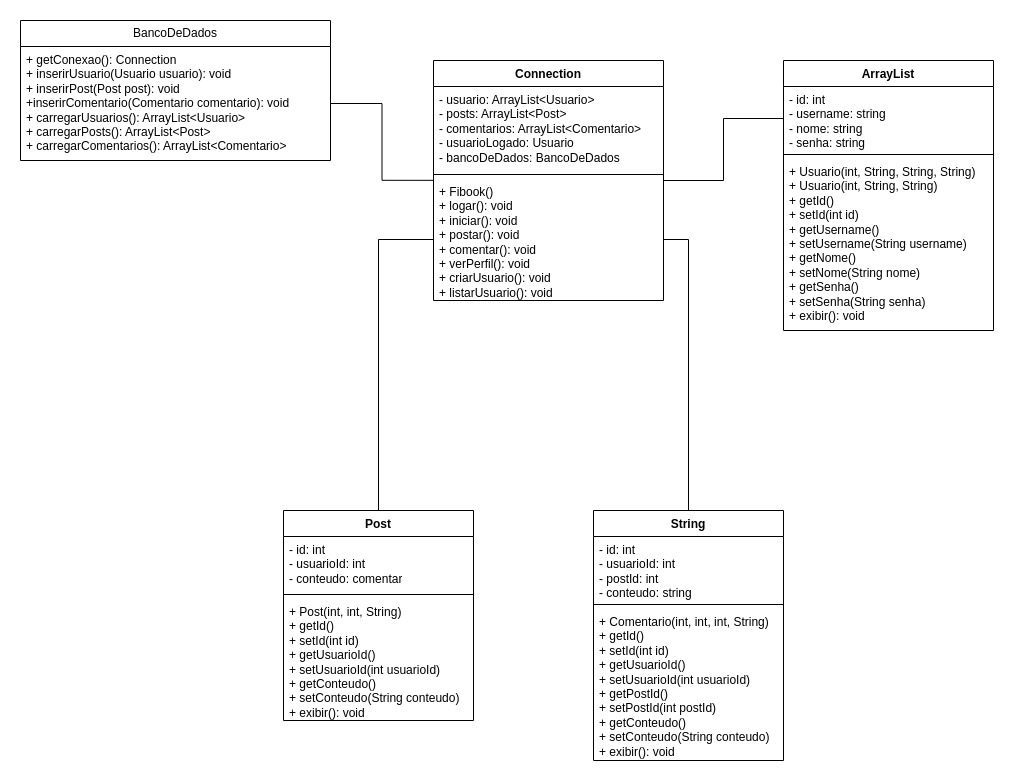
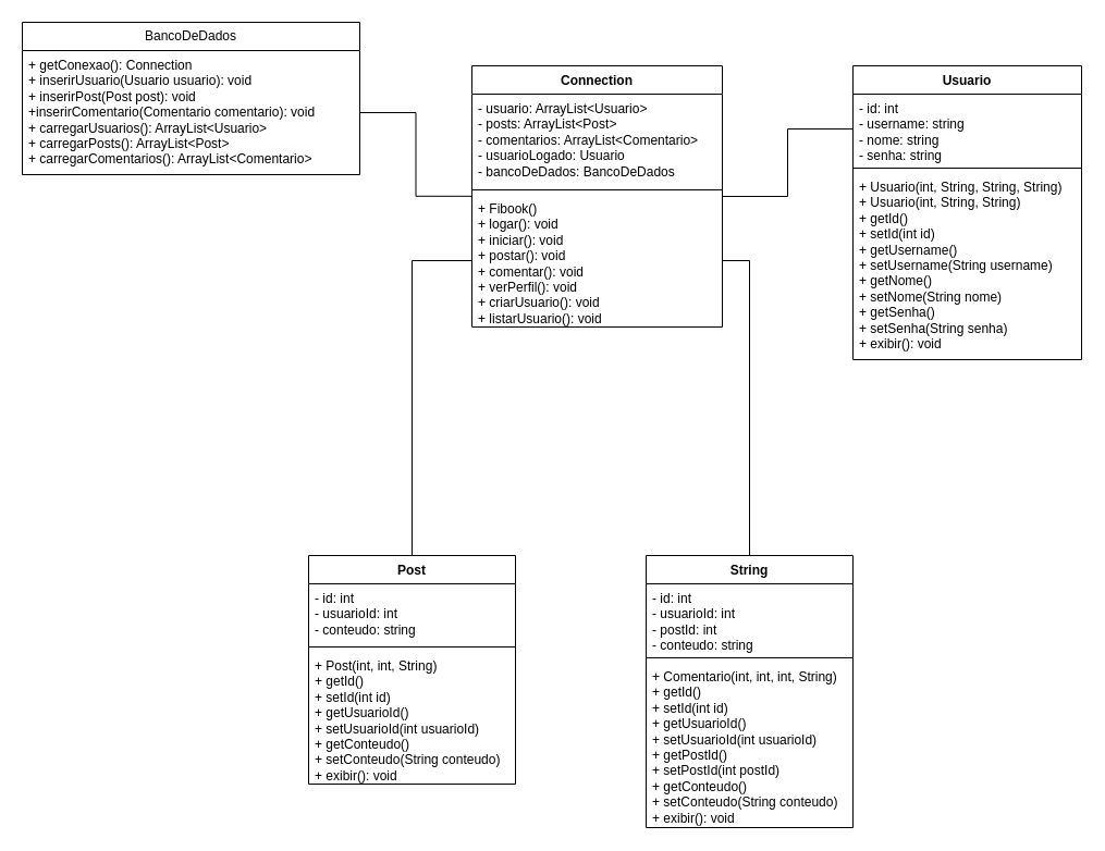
  <mxCell id="0" />
  <mxCell id="1" parent="0" />
- <mxCell id="2" value="ArrayList" style="swimlane;fontStyle=1;align=center;verticalAlign=top;childLayout=stackLayout;horizontal=1;startSize=26;horizontalStack=0;resizeParent=1;resizeParentMax=0;resizeLast=0;collapsible=1;marginBottom=0;whiteSpace=wrap;html=1;" parent="1" vertex="1"><mxGeometry x="783" y="60" width="210" height="270" as="geometry" /></mxCell>
+ <mxCell id="2" value="Usuario" style="swimlane;fontStyle=1;align=center;verticalAlign=top;childLayout=stackLayout;horizontal=1;startSize=26;horizontalStack=0;resizeParent=1;resizeParentMax=0;resizeLast=0;collapsible=1;marginBottom=0;whiteSpace=wrap;html=1;" parent="1" vertex="1"><mxGeometry x="783" y="60" width="210" height="270" as="geometry" /></mxCell>
  <mxCell id="3" value="- id: int&lt;br&gt;- username: string&lt;br&gt;- nome: string&lt;br&gt;- senha: string" style="text;strokeColor=none;fillColor=none;align=left;verticalAlign=top;spacingLeft=4;spacingRight=4;overflow=hidden;rotatable=0;points=[[0,0.5],[1,0.5]];portConstraint=eastwest;whiteSpace=wrap;html=1;" parent="2" vertex="1"><mxGeometry y="26" width="210" height="64" as="geometry" /></mxCell>
  <mxCell id="4" value="" style="line;strokeWidth=1;fillColor=none;align=left;verticalAlign=middle;spacingTop=-1;spacingLeft=3;spacingRight=3;rotatable=0;labelPosition=right;points=[];portConstraint=eastwest;strokeColor=inherit;" parent="2" vertex="1"><mxGeometry y="90" width="210" height="8" as="geometry" /></mxCell>
  <mxCell id="5" value="+ Usuario(int, String, String, String)&lt;br&gt;+ Usuario(int, String, String)&lt;br&gt;+ getId()&lt;br&gt;+ setId(int id)&lt;br&gt;+ getUsername()&lt;br&gt;+ setUsername(String username)&lt;br&gt;+ getNome()&lt;br&gt;+ setNome(String nome)&lt;br&gt;+ getSenha()&lt;br&gt;+ setSenha(String senha)&lt;br&gt;+ exibir(): void" style="text;strokeColor=none;fillColor=none;align=left;verticalAlign=top;spacingLeft=4;spacingRight=4;overflow=hidden;rotatable=0;points=[[0,0.5],[1,0.5]];portConstraint=eastwest;whiteSpace=wrap;html=1;" parent="2" vertex="1"><mxGeometry y="98" width="210" height="172" as="geometry" /></mxCell>
  <mxCell id="6" style="edgeStyle=orthogonalEdgeStyle;rounded=0;orthogonalLoop=1;jettySize=auto;html=1;endArrow=none;endFill=0;" edge="1" parent="1" source="7" target="3"><mxGeometry relative="1" as="geometry" /></mxCell>
  <mxCell id="7" value="Connection" style="swimlane;fontStyle=1;align=center;verticalAlign=top;childLayout=stackLayout;horizontal=1;startSize=26;horizontalStack=0;resizeParent=1;resizeParentMax=0;resizeLast=0;collapsible=1;marginBottom=0;whiteSpace=wrap;html=1;" vertex="1" parent="1"><mxGeometry x="433" y="60" width="230" height="240" as="geometry" /></mxCell>
  <mxCell id="8" value="- usuario: ArrayList&amp;lt;Usuario&amp;gt;&lt;br&gt;- posts: ArrayList&amp;lt;Post&amp;gt;&lt;br&gt;- comentarios: ArrayList&amp;lt;Comentario&amp;gt;&lt;br&gt;- usuarioLogado: Usuario&lt;br&gt;- bancoDeDados: BancoDeDados" style="text;strokeColor=none;fillColor=none;align=left;verticalAlign=top;spacingLeft=4;spacingRight=4;overflow=hidden;rotatable=0;points=[[0,0.5],[1,0.5]];portConstraint=eastwest;whiteSpace=wrap;html=1;" vertex="1" parent="7"><mxGeometry y="26" width="230" height="84" as="geometry" /></mxCell>
  <mxCell id="9" value="" style="line;strokeWidth=1;fillColor=none;align=left;verticalAlign=middle;spacingTop=-1;spacingLeft=3;spacingRight=3;rotatable=0;labelPosition=right;points=[];portConstraint=eastwest;strokeColor=inherit;" vertex="1" parent="7"><mxGeometry y="110" width="230" height="8" as="geometry" /></mxCell>
  <mxCell id="10" value="+ Fibook()&lt;br&gt;+ logar(): void&lt;br&gt;+ iniciar(): void&lt;br&gt;+ postar(): void&lt;br&gt;+ comentar(): void&lt;br&gt;+ verPerfil(): void&lt;br&gt;+ criarUsuario(): void&lt;br&gt;+ listarUsuario(): void" style="text;strokeColor=none;fillColor=none;align=left;verticalAlign=top;spacingLeft=4;spacingRight=4;overflow=hidden;rotatable=0;points=[[0,0.5],[1,0.5]];portConstraint=eastwest;whiteSpace=wrap;html=1;" vertex="1" parent="7"><mxGeometry y="118" width="230" height="122" as="geometry" /></mxCell>
  <mxCell id="11" value="BancoDeDados" style="swimlane;fontStyle=0;childLayout=stackLayout;horizontal=1;startSize=26;fillColor=none;horizontalStack=0;resizeParent=1;resizeParentMax=0;resizeLast=0;collapsible=1;marginBottom=0;whiteSpace=wrap;html=1;" vertex="1" parent="1"><mxGeometry x="20" y="20" width="310" height="140" as="geometry" /></mxCell>
  <mxCell id="12" value="+ getConexao(): Connection&lt;br style=&quot;border-color: var(--border-color);&quot;&gt;+ inserirUsuario(Usuario usuario): void&lt;br style=&quot;border-color: var(--border-color);&quot;&gt;+ inserirPost(Post post): void&lt;br style=&quot;border-color: var(--border-color);&quot;&gt;+inserirComentario(Comentario comentario): void&lt;br style=&quot;border-color: var(--border-color);&quot;&gt;+ carregarUsuarios(): ArrayList&amp;lt;Usuario&amp;gt;&lt;br style=&quot;border-color: var(--border-color);&quot;&gt;+ carregarPosts(): ArrayList&amp;lt;Post&amp;gt;&lt;br style=&quot;border-color: var(--border-color);&quot;&gt;+ carregarComentarios(): ArrayList&amp;lt;Comentario&amp;gt;" style="text;strokeColor=none;fillColor=none;align=left;verticalAlign=top;spacingLeft=4;spacingRight=4;overflow=hidden;rotatable=0;points=[[0,0.5],[1,0.5]];portConstraint=eastwest;whiteSpace=wrap;html=1;" vertex="1" parent="11"><mxGeometry y="26" width="310" height="114" as="geometry" /></mxCell>
  <mxCell id="13" style="edgeStyle=orthogonalEdgeStyle;rounded=0;orthogonalLoop=1;jettySize=auto;html=1;endArrow=none;endFill=0;" edge="1" parent="1" source="14" target="10"><mxGeometry relative="1" as="geometry" /></mxCell>
  <mxCell id="14" value="Post&lt;br&gt;" style="swimlane;fontStyle=1;align=center;verticalAlign=top;childLayout=stackLayout;horizontal=1;startSize=26;horizontalStack=0;resizeParent=1;resizeParentMax=0;resizeLast=0;collapsible=1;marginBottom=0;whiteSpace=wrap;html=1;" vertex="1" parent="1"><mxGeometry x="283" y="510" width="190" height="210" as="geometry" /></mxCell>
- <mxCell id="15" value="- id: int&lt;br&gt;- usuarioId: int&lt;br&gt;- conteudo: comentar" style="text;strokeColor=none;fillColor=none;align=left;verticalAlign=top;spacingLeft=4;spacingRight=4;overflow=hidden;rotatable=0;points=[[0,0.5],[1,0.5]];portConstraint=eastwest;whiteSpace=wrap;html=1;" vertex="1" parent="14"><mxGeometry y="26" width="190" height="54" as="geometry" /></mxCell>
+ <mxCell id="15" value="- id: int&lt;br&gt;- usuarioId: int&lt;br&gt;- conteudo: string" style="text;strokeColor=none;fillColor=none;align=left;verticalAlign=top;spacingLeft=4;spacingRight=4;overflow=hidden;rotatable=0;points=[[0,0.5],[1,0.5]];portConstraint=eastwest;whiteSpace=wrap;html=1;" vertex="1" parent="14"><mxGeometry y="26" width="190" height="54" as="geometry" /></mxCell>
  <mxCell id="16" value="" style="line;strokeWidth=1;fillColor=none;align=left;verticalAlign=middle;spacingTop=-1;spacingLeft=3;spacingRight=3;rotatable=0;labelPosition=right;points=[];portConstraint=eastwest;strokeColor=inherit;" vertex="1" parent="14"><mxGeometry y="80" width="190" height="8" as="geometry" /></mxCell>
  <mxCell id="17" value="+ Post(int, int, String)&lt;br&gt;+ getId()&lt;br&gt;+ setId(int id)&lt;br&gt;+ getUsuarioId()&lt;br&gt;+ setUsuarioId(int usuarioId)&lt;br&gt;+ getConteudo()&lt;br&gt;+ setConteudo(String conteudo)&lt;br&gt;+ exibir(): void&lt;br&gt;" style="text;strokeColor=none;fillColor=none;align=left;verticalAlign=top;spacingLeft=4;spacingRight=4;overflow=hidden;rotatable=0;points=[[0,0.5],[1,0.5]];portConstraint=eastwest;whiteSpace=wrap;html=1;" vertex="1" parent="14"><mxGeometry y="88" width="190" height="122" as="geometry" /></mxCell>
  <mxCell id="18" style="edgeStyle=orthogonalEdgeStyle;rounded=0;orthogonalLoop=1;jettySize=auto;html=1;endArrow=none;endFill=0;" edge="1" parent="1" source="19" target="10"><mxGeometry relative="1" as="geometry"><mxPoint x="570" y="290" as="targetPoint" /></mxGeometry></mxCell>
  <mxCell id="19" value="String" style="swimlane;fontStyle=1;align=center;verticalAlign=top;childLayout=stackLayout;horizontal=1;startSize=26;horizontalStack=0;resizeParent=1;resizeParentMax=0;resizeLast=0;collapsible=1;marginBottom=0;whiteSpace=wrap;html=1;" vertex="1" parent="1"><mxGeometry x="593" y="510" width="190" height="250" as="geometry" /></mxCell>
  <mxCell id="20" value="- id: int&lt;br&gt;- usuarioId: int&lt;br&gt;- postId: int&lt;br&gt;- conteudo: string" style="text;strokeColor=none;fillColor=none;align=left;verticalAlign=top;spacingLeft=4;spacingRight=4;overflow=hidden;rotatable=0;points=[[0,0.5],[1,0.5]];portConstraint=eastwest;whiteSpace=wrap;html=1;" vertex="1" parent="19"><mxGeometry y="26" width="190" height="64" as="geometry" /></mxCell>
  <mxCell id="21" value="" style="line;strokeWidth=1;fillColor=none;align=left;verticalAlign=middle;spacingTop=-1;spacingLeft=3;spacingRight=3;rotatable=0;labelPosition=right;points=[];portConstraint=eastwest;strokeColor=inherit;" vertex="1" parent="19"><mxGeometry y="90" width="190" height="8" as="geometry" /></mxCell>
  <mxCell id="22" value="+ Comentario(int, int, int, String)&lt;br&gt;+ getId()&lt;br style=&quot;border-color: var(--border-color);&quot;&gt;+ setId(int id)&lt;br style=&quot;border-color: var(--border-color);&quot;&gt;+ getUsuarioId()&lt;br style=&quot;border-color: var(--border-color);&quot;&gt;+ setUsuarioId(int usuarioId)&lt;br&gt;+ getPostId()&lt;br&gt;+ setPostId(int postId)&lt;br style=&quot;border-color: var(--border-color);&quot;&gt;+ getConteudo()&lt;br style=&quot;border-color: var(--border-color);&quot;&gt;+ setConteudo(String conteudo)&lt;br&gt;+ exibir(): void&lt;br&gt;" style="text;strokeColor=none;fillColor=none;align=left;verticalAlign=top;spacingLeft=4;spacingRight=4;overflow=hidden;rotatable=0;points=[[0,0.5],[1,0.5]];portConstraint=eastwest;whiteSpace=wrap;html=1;" vertex="1" parent="19"><mxGeometry y="98" width="190" height="152" as="geometry" /></mxCell>
  <mxCell id="23" style="edgeStyle=orthogonalEdgeStyle;rounded=0;orthogonalLoop=1;jettySize=auto;html=1;entryX=0;entryY=0.015;entryDx=0;entryDy=0;entryPerimeter=0;endArrow=none;endFill=0;" edge="1" parent="1" source="12" target="10"><mxGeometry relative="1" as="geometry" /></mxCell>
